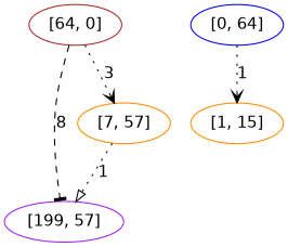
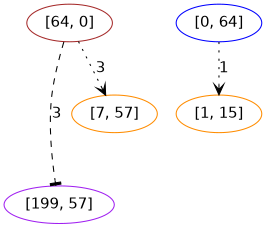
  digraph {
    fontname="DejaVu Sans"
    ordering=out
    node [color=darkorange fontname="DejaVu Sans" shape=oval]
    edge [arrowhead=vee fontname="DejaVu Sans" style=dotted]
    n1 [color=brown label="[64, 0]"]
    n2 [color=purple label="[199, 57]"]
    n3 [label="[7, 57]"]
    n4 [color=blue label="[0, 64]"]
    n5 [label="[1, 15]"]
-   n1 -> n2 [arrowhead=tee label=8 style=dashed]
+   n1 -> n2 [arrowhead=tee label=3 style=dashed]
    n1 -> n3 [label=3]
-   n3 -> n2 [arrowhead=onormal label=1]
    n4 -> n5 [label=1]
  }
